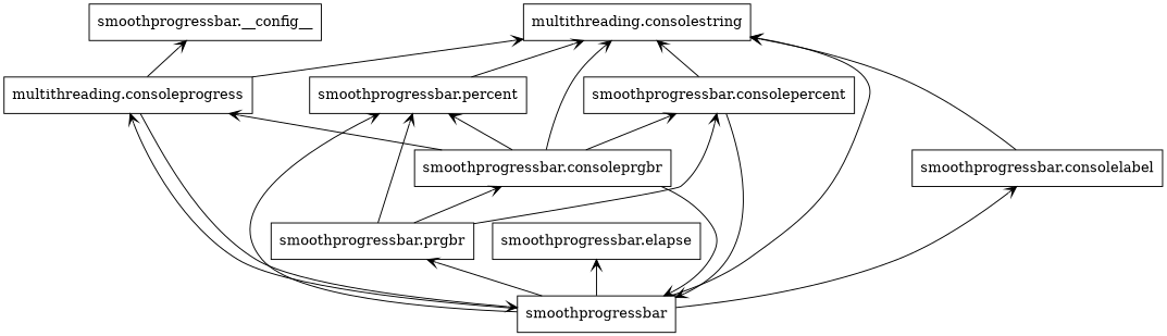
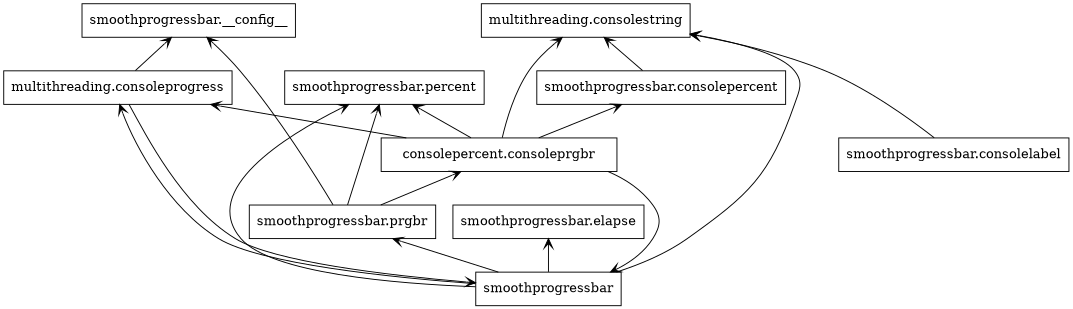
  digraph {
    rankdir=BT
    node [shape=box]
    edge [arrowhead=open arrowtail=none]
    n1 [label=smoothprogressbar]
    n2 [label="smoothprogressbar.consolelabel"]
    n3 [label="multithreading.consoleprogress"]
    n4 [label="multithreading.consolestring"]
    n5 [label="smoothprogressbar.elapse"]
    n6 [label="smoothprogressbar.percent"]
    n7 [label="smoothprogressbar.prgbr"]
    n8 [label="smoothprogressbar.__config__"]
-   n9 [label="smoothprogressbar.consoleprgbr"]
+   n9 [label="consolepercent.consoleprgbr"]
    n10 [label="smoothprogressbar.consolepercent"]
-   n1 -> n2
    n1 -> n3
    n1 -> n4
    n1 -> n5
    n1 -> n6
    n1 -> n7
    n2 -> n4
    n3 -> n1
-   n3 -> n4
    n3 -> n8
-   n6 -> n4
    n7 -> n6
-   n7 -> n10
+   n7 -> n8
    n7 -> n9
    n9 -> n1
    n9 -> n3
    n9 -> n4
    n9 -> n6
    n9 -> n10
-   n10 -> n1
    n10 -> n4
  }
